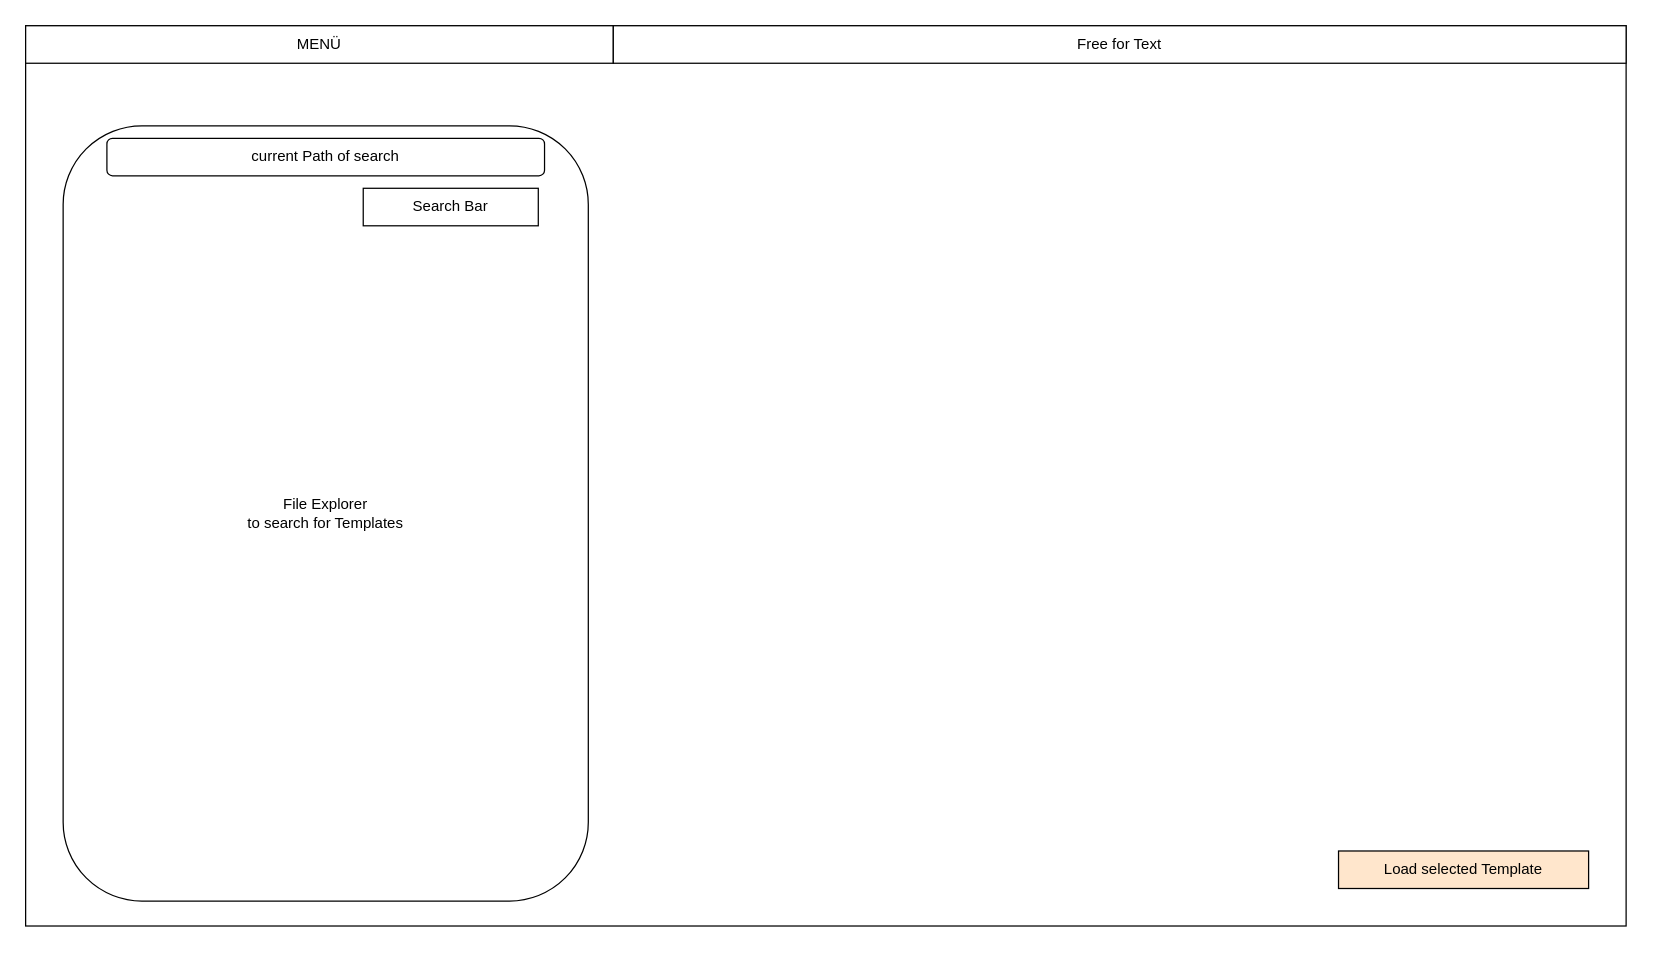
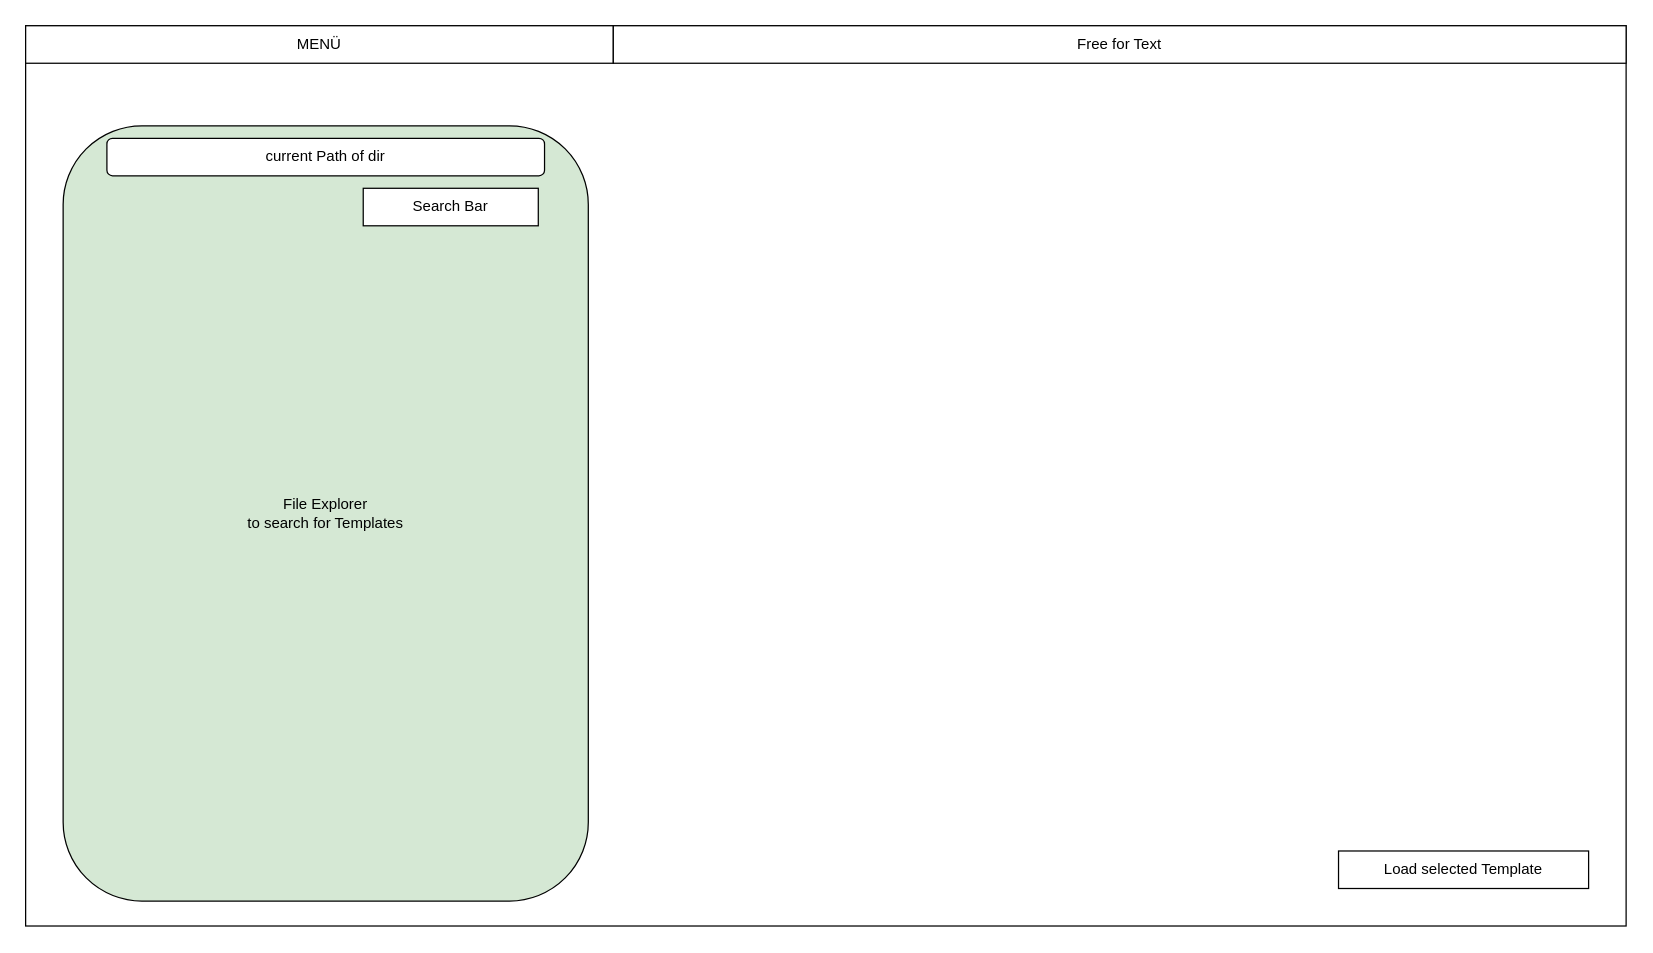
  <mxCell id="0" />
  <mxCell id="1" parent="0" />
  <mxCell id="2" value="" style="rounded=0;whiteSpace=wrap;html=1;" vertex="1" parent="1"><mxGeometry x="20" y="20" width="1280" height="720" as="geometry" /></mxCell>
  <mxCell id="3" value="MENÜ" style="rounded=0;whiteSpace=wrap;html=1;" vertex="1" parent="1"><mxGeometry x="20" y="20" width="470" height="30" as="geometry" /></mxCell>
  <mxCell id="4" value="Free for Text" style="rounded=0;whiteSpace=wrap;html=1;" vertex="1" parent="1"><mxGeometry x="490" y="20" width="810" height="30" as="geometry" /></mxCell>
- <mxCell id="5" value="File Explorer&lt;br&gt;to search for Templates" style="rounded=1;whiteSpace=wrap;html=1;" vertex="1" parent="1"><mxGeometry x="50" y="100" width="420" height="620" as="geometry" /></mxCell>
+ <mxCell id="5" value="File Explorer&lt;br&gt;to search for Templates" style="rounded=1;whiteSpace=wrap;html=1;fillColor=#d5e8d4;" vertex="1" parent="1"><mxGeometry x="50" y="100" width="420" height="620" as="geometry" /></mxCell>
  <mxCell id="6" value="Search Bar" style="rounded=0;whiteSpace=wrap;html=1;" vertex="1" parent="1"><mxGeometry x="290" y="150" width="140" height="30" as="geometry" /></mxCell>
- <mxCell id="7" value="Load selected Template" style="rounded=0;whiteSpace=wrap;html=1;fillColor=#ffe6cc;" vertex="1" parent="1"><mxGeometry x="1070" y="680" width="200" height="30" as="geometry" /></mxCell>
- <mxCell id="8" value="current Path of search" style="rounded=1;whiteSpace=wrap;html=1;" vertex="1" parent="1"><mxGeometry x="85" y="110" width="350" height="30" as="geometry" /></mxCell>
+ <mxCell id="7" value="Load selected Template" style="rounded=0;whiteSpace=wrap;html=1;" vertex="1" parent="1"><mxGeometry x="1070" y="680" width="200" height="30" as="geometry" /></mxCell>
+ <mxCell id="8" value="current Path of dir" style="rounded=1;whiteSpace=wrap;html=1;" vertex="1" parent="1"><mxGeometry x="85" y="110" width="350" height="30" as="geometry" /></mxCell>
